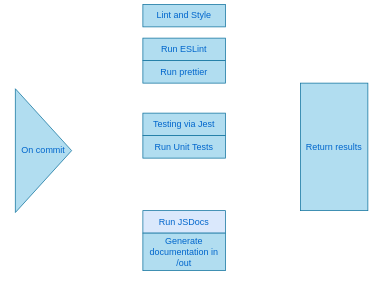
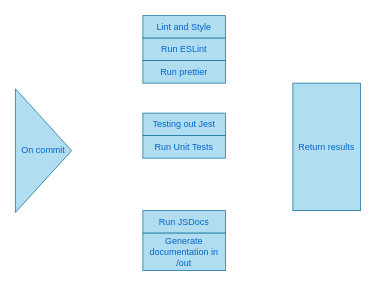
  <mxCell id="0" />
  <mxCell id="1" parent="0" />
- <mxCell id="2" value="&lt;font color=&quot;#0066cc&quot;&gt;Testing via Jest&lt;/font&gt;" style="rounded=0;whiteSpace=wrap;html=1;fillColor=#b1ddf0;strokeColor=#10739e;" vertex="1" parent="1"><mxGeometry x="190" y="150" width="110" height="30" as="geometry" /></mxCell>
+ <mxCell id="2" value="&lt;font color=&quot;#0066cc&quot;&gt;Testing out Jest&lt;/font&gt;" style="rounded=0;whiteSpace=wrap;html=1;fillColor=#b1ddf0;strokeColor=#10739e;" vertex="1" parent="1"><mxGeometry x="190" y="150" width="110" height="30" as="geometry" /></mxCell>
  <mxCell id="3" value="&lt;font color=&quot;#0066cc&quot;&gt;On commit&lt;/font&gt;" style="triangle;whiteSpace=wrap;html=1;fillColor=#b1ddf0;strokeColor=#10739e;" vertex="1" parent="1"><mxGeometry x="20" y="117.5" width="75" height="165" as="geometry" /></mxCell>
  <mxCell id="4" value="&lt;font color=&quot;#0066cc&quot;&gt;Run Unit Tests&lt;/font&gt;" style="rounded=0;whiteSpace=wrap;html=1;fillColor=#b1ddf0;strokeColor=#10739e;" vertex="1" parent="1"><mxGeometry x="190" y="180" width="110" height="30" as="geometry" /></mxCell>
- <mxCell id="5" value="&lt;font color=&quot;#0066cc&quot;&gt;Run JSDocs&lt;/font&gt;" style="rounded=0;whiteSpace=wrap;html=1;fillColor=#dae8fc;strokeColor=#10739e;" vertex="1" parent="1"><mxGeometry x="190" y="280" width="110" height="30" as="geometry" /></mxCell>
+ <mxCell id="5" value="&lt;font color=&quot;#0066cc&quot;&gt;Run JSDocs&lt;/font&gt;" style="rounded=0;whiteSpace=wrap;html=1;fillColor=#b1ddf0;strokeColor=#10739e;" vertex="1" parent="1"><mxGeometry x="190" y="280" width="110" height="30" as="geometry" /></mxCell>
  <mxCell id="6" value="&lt;font color=&quot;#0066cc&quot;&gt;Generate documentation in /out&lt;/font&gt;" style="rounded=0;whiteSpace=wrap;html=1;fillColor=#b1ddf0;strokeColor=#10739e;" vertex="1" parent="1"><mxGeometry x="190" y="310" width="110" height="50" as="geometry" /></mxCell>
- <mxCell id="7" value="&lt;font color=&quot;#0066cc&quot;&gt;Lint and Style&lt;/font&gt;" style="rounded=0;whiteSpace=wrap;html=1;fillColor=#b1ddf0;strokeColor=#10739e;" vertex="1" parent="1"><mxGeometry x="190" y="5" width="110" height="30" as="geometry" /></mxCell>
+ <mxCell id="7" value="&lt;font color=&quot;#0066cc&quot;&gt;Lint and Style&lt;/font&gt;" style="rounded=0;whiteSpace=wrap;html=1;fillColor=#b1ddf0;strokeColor=#10739e;" vertex="1" parent="1"><mxGeometry x="190" y="20" width="110" height="30" as="geometry" /></mxCell>
  <mxCell id="8" value="&lt;font color=&quot;#0066cc&quot;&gt;Run ESLint&lt;/font&gt;" style="rounded=0;whiteSpace=wrap;html=1;fillColor=#b1ddf0;strokeColor=#10739e;" vertex="1" parent="1"><mxGeometry x="190" y="50" width="110" height="30" as="geometry" /></mxCell>
  <mxCell id="9" value="&lt;font color=&quot;#0066cc&quot;&gt;Run prettier&lt;/font&gt;" style="rounded=0;whiteSpace=wrap;html=1;fillColor=#b1ddf0;strokeColor=#10739e;" vertex="1" parent="1"><mxGeometry x="190" y="80" width="110" height="30" as="geometry" /></mxCell>
- <mxCell id="10" value="&lt;font color=&quot;#0066cc&quot;&gt;Return results&lt;/font&gt;" style="rounded=0;whiteSpace=wrap;html=1;fillColor=#b1ddf0;strokeColor=#10739e;" vertex="1" parent="1"><mxGeometry x="400" y="110" width="90" height="170" as="geometry" /></mxCell>
+ <mxCell id="10" value="&lt;font color=&quot;#0066cc&quot;&gt;Return results&lt;/font&gt;" style="rounded=0;whiteSpace=wrap;html=1;fillColor=#b1ddf0;strokeColor=#10739e;" vertex="1" parent="1"><mxGeometry x="390" y="110" width="90" height="170" as="geometry" /></mxCell>
